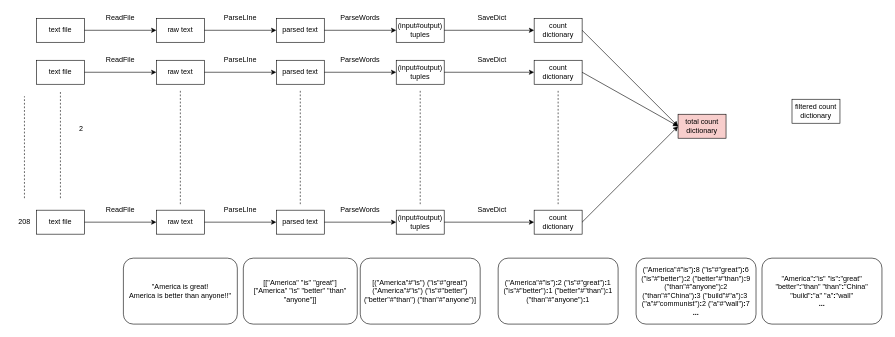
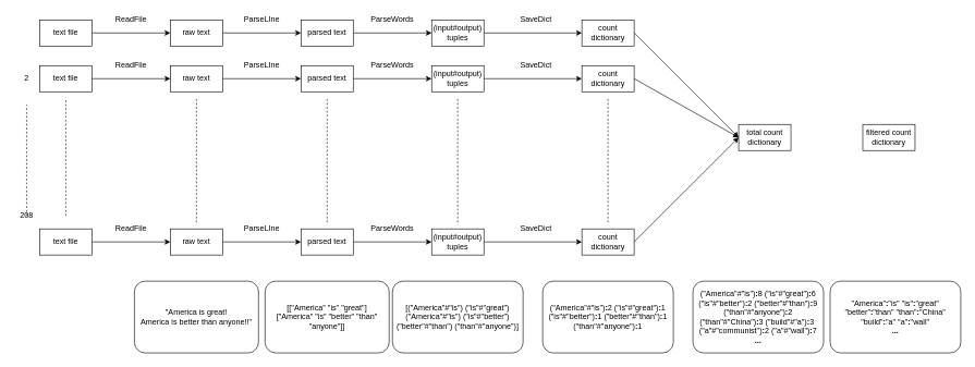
  <mxCell id="0" />
  <mxCell id="1" parent="0" />
  <mxCell id="2" value="text file" style="rounded=0;whiteSpace=wrap;html=1;" parent="1" vertex="1"><mxGeometry x="60" y="30" width="80" height="40" as="geometry" /></mxCell>
  <mxCell id="3" value="parsed text" style="rounded=0;whiteSpace=wrap;html=1;" parent="1" vertex="1"><mxGeometry x="460" y="30" width="80" height="40" as="geometry" /></mxCell>
  <mxCell id="4" value="raw text" style="rounded=0;whiteSpace=wrap;html=1;" parent="1" vertex="1"><mxGeometry x="260" y="30" width="80" height="40" as="geometry" /></mxCell>
  <mxCell id="5" value="(input#output) tuples" style="rounded=0;whiteSpace=wrap;html=1;" parent="1" vertex="1"><mxGeometry x="660" y="30" width="80" height="40" as="geometry" /></mxCell>
  <mxCell id="6" value="count dictionary" style="rounded=0;whiteSpace=wrap;html=1;" parent="1" vertex="1"><mxGeometry x="890" y="30" width="80" height="40" as="geometry" /></mxCell>
  <mxCell id="7" value="" style="endArrow=classic;html=1;exitX=1;exitY=0.5;exitDx=0;exitDy=0;entryX=0;entryY=0.5;entryDx=0;entryDy=0;" parent="1" source="2" target="4" edge="1"><mxGeometry width="50" height="50" relative="1" as="geometry"><mxPoint x="540" y="290" as="sourcePoint" /><mxPoint x="590" y="240" as="targetPoint" /></mxGeometry></mxCell>
  <mxCell id="8" value="" style="endArrow=classic;html=1;exitX=1;exitY=0.5;exitDx=0;exitDy=0;entryX=0;entryY=0.5;entryDx=0;entryDy=0;" parent="1" source="4" target="3" edge="1"><mxGeometry width="50" height="50" relative="1" as="geometry"><mxPoint x="540" y="290" as="sourcePoint" /><mxPoint x="590" y="240" as="targetPoint" /></mxGeometry></mxCell>
  <mxCell id="9" value="" style="endArrow=classic;html=1;exitX=1;exitY=0.5;exitDx=0;exitDy=0;entryX=0;entryY=0.5;entryDx=0;entryDy=0;" parent="1" source="3" target="5" edge="1"><mxGeometry width="50" height="50" relative="1" as="geometry"><mxPoint x="540" y="290" as="sourcePoint" /><mxPoint x="590" y="240" as="targetPoint" /></mxGeometry></mxCell>
  <mxCell id="10" value="" style="endArrow=classic;html=1;exitX=1;exitY=0.5;exitDx=0;exitDy=0;entryX=0;entryY=0.5;entryDx=0;entryDy=0;" parent="1" source="5" target="6" edge="1"><mxGeometry width="50" height="50" relative="1" as="geometry"><mxPoint x="540" y="290" as="sourcePoint" /><mxPoint x="590" y="240" as="targetPoint" /></mxGeometry></mxCell>
  <mxCell id="11" value="ReadFile" style="text;html=1;strokeColor=none;fillColor=none;align=center;verticalAlign=middle;whiteSpace=wrap;rounded=0;" parent="1" vertex="1"><mxGeometry x="180" y="20" width="40" height="20" as="geometry" /></mxCell>
  <mxCell id="12" value="ParseLIne" style="text;html=1;strokeColor=none;fillColor=none;align=center;verticalAlign=middle;whiteSpace=wrap;rounded=0;" parent="1" vertex="1"><mxGeometry x="380" y="20" width="40" height="20" as="geometry" /></mxCell>
  <mxCell id="13" value="ParseWords" style="text;html=1;strokeColor=none;fillColor=none;align=center;verticalAlign=middle;whiteSpace=wrap;rounded=0;" parent="1" vertex="1"><mxGeometry x="580" y="20" width="40" height="20" as="geometry" /></mxCell>
- <mxCell id="14" value="total count dictionary" style="rounded=0;whiteSpace=wrap;html=1;fillColor=#f8cecc;" parent="1" vertex="1"><mxGeometry x="1130" y="190" width="80" height="40" as="geometry" /></mxCell>
- <mxCell id="15" value="filtered count dictionary" style="rounded=0;whiteSpace=wrap;html=1;" parent="1" vertex="1"><mxGeometry x="1320" y="165" width="80" height="40" as="geometry" /></mxCell>
+ <mxCell id="14" value="total count dictionary" style="rounded=0;whiteSpace=wrap;html=1;" parent="1" vertex="1"><mxGeometry x="1130" y="190" width="80" height="40" as="geometry" /></mxCell>
+ <mxCell id="15" value="filtered count dictionary" style="rounded=0;whiteSpace=wrap;html=1;" parent="1" vertex="1"><mxGeometry x="1320" y="190" width="80" height="40" as="geometry" /></mxCell>
  <mxCell id="16" value="SaveDict" style="text;html=1;strokeColor=none;fillColor=none;align=center;verticalAlign=middle;whiteSpace=wrap;rounded=0;" parent="1" vertex="1"><mxGeometry x="800" y="20" width="40" height="20" as="geometry" /></mxCell>
  <mxCell id="17" value="" style="endArrow=classic;html=1;exitX=1;exitY=0.5;exitDx=0;exitDy=0;entryX=0;entryY=0.5;entryDx=0;entryDy=0;" parent="1" source="6" target="14" edge="1"><mxGeometry width="50" height="50" relative="1" as="geometry"><mxPoint x="960" y="290" as="sourcePoint" /><mxPoint x="1010" y="240" as="targetPoint" /></mxGeometry></mxCell>
  <mxCell id="18" value="text file" style="rounded=0;whiteSpace=wrap;html=1;" parent="1" vertex="1"><mxGeometry x="60" y="100" width="80" height="40" as="geometry" /></mxCell>
  <mxCell id="19" value="parsed text" style="rounded=0;whiteSpace=wrap;html=1;" parent="1" vertex="1"><mxGeometry x="460" y="100" width="80" height="40" as="geometry" /></mxCell>
  <mxCell id="20" value="raw text" style="rounded=0;whiteSpace=wrap;html=1;" parent="1" vertex="1"><mxGeometry x="260" y="100" width="80" height="40" as="geometry" /></mxCell>
  <mxCell id="21" value="(input#output) tuples" style="rounded=0;whiteSpace=wrap;html=1;" parent="1" vertex="1"><mxGeometry x="660" y="100" width="80" height="40" as="geometry" /></mxCell>
  <mxCell id="22" value="count dictionary" style="rounded=0;whiteSpace=wrap;html=1;" parent="1" vertex="1"><mxGeometry x="890" y="100" width="80" height="40" as="geometry" /></mxCell>
  <mxCell id="23" value="" style="endArrow=classic;html=1;exitX=1;exitY=0.5;exitDx=0;exitDy=0;entryX=0;entryY=0.5;entryDx=0;entryDy=0;" parent="1" source="18" target="20" edge="1"><mxGeometry width="50" height="50" relative="1" as="geometry"><mxPoint x="540" y="360" as="sourcePoint" /><mxPoint x="590" y="310" as="targetPoint" /></mxGeometry></mxCell>
  <mxCell id="24" value="" style="endArrow=classic;html=1;exitX=1;exitY=0.5;exitDx=0;exitDy=0;entryX=0;entryY=0.5;entryDx=0;entryDy=0;" parent="1" source="20" target="19" edge="1"><mxGeometry width="50" height="50" relative="1" as="geometry"><mxPoint x="540" y="360" as="sourcePoint" /><mxPoint x="590" y="310" as="targetPoint" /></mxGeometry></mxCell>
  <mxCell id="25" value="" style="endArrow=classic;html=1;exitX=1;exitY=0.5;exitDx=0;exitDy=0;entryX=0;entryY=0.5;entryDx=0;entryDy=0;" parent="1" source="19" target="21" edge="1"><mxGeometry width="50" height="50" relative="1" as="geometry"><mxPoint x="540" y="360" as="sourcePoint" /><mxPoint x="590" y="310" as="targetPoint" /></mxGeometry></mxCell>
  <mxCell id="26" value="" style="endArrow=classic;html=1;exitX=1;exitY=0.5;exitDx=0;exitDy=0;entryX=0;entryY=0.5;entryDx=0;entryDy=0;" parent="1" source="21" target="22" edge="1"><mxGeometry width="50" height="50" relative="1" as="geometry"><mxPoint x="540" y="360" as="sourcePoint" /><mxPoint x="590" y="310" as="targetPoint" /></mxGeometry></mxCell>
  <mxCell id="27" value="ReadFile" style="text;html=1;strokeColor=none;fillColor=none;align=center;verticalAlign=middle;whiteSpace=wrap;rounded=0;" parent="1" vertex="1"><mxGeometry x="180" y="90" width="40" height="20" as="geometry" /></mxCell>
  <mxCell id="28" value="ParseLIne" style="text;html=1;strokeColor=none;fillColor=none;align=center;verticalAlign=middle;whiteSpace=wrap;rounded=0;" parent="1" vertex="1"><mxGeometry x="380" y="90" width="40" height="20" as="geometry" /></mxCell>
  <mxCell id="29" value="ParseWords" style="text;html=1;strokeColor=none;fillColor=none;align=center;verticalAlign=middle;whiteSpace=wrap;rounded=0;" parent="1" vertex="1"><mxGeometry x="580" y="90" width="40" height="20" as="geometry" /></mxCell>
  <mxCell id="30" value="SaveDict" style="text;html=1;strokeColor=none;fillColor=none;align=center;verticalAlign=middle;whiteSpace=wrap;rounded=0;" parent="1" vertex="1"><mxGeometry x="800" y="90" width="40" height="20" as="geometry" /></mxCell>
  <mxCell id="31" value="" style="endArrow=classic;html=1;exitX=1;exitY=0.5;exitDx=0;exitDy=0;entryX=0;entryY=0.5;entryDx=0;entryDy=0;" parent="1" source="22" target="14" edge="1"><mxGeometry width="50" height="50" relative="1" as="geometry"><mxPoint x="960" y="360" as="sourcePoint" /><mxPoint x="1130" y="280" as="targetPoint" /></mxGeometry></mxCell>
  <mxCell id="32" value="text file" style="rounded=0;whiteSpace=wrap;html=1;" parent="1" vertex="1"><mxGeometry x="60" y="350" width="80" height="40" as="geometry" /></mxCell>
  <mxCell id="33" value="parsed text" style="rounded=0;whiteSpace=wrap;html=1;" parent="1" vertex="1"><mxGeometry x="460" y="350" width="80" height="40" as="geometry" /></mxCell>
  <mxCell id="34" value="raw text" style="rounded=0;whiteSpace=wrap;html=1;" parent="1" vertex="1"><mxGeometry x="260" y="350" width="80" height="40" as="geometry" /></mxCell>
  <mxCell id="35" value="(input#output) tuples" style="rounded=0;whiteSpace=wrap;html=1;" parent="1" vertex="1"><mxGeometry x="660" y="350" width="80" height="40" as="geometry" /></mxCell>
  <mxCell id="36" value="count dictionary" style="rounded=0;whiteSpace=wrap;html=1;" parent="1" vertex="1"><mxGeometry x="890" y="350" width="80" height="40" as="geometry" /></mxCell>
  <mxCell id="37" value="" style="endArrow=classic;html=1;exitX=1;exitY=0.5;exitDx=0;exitDy=0;entryX=0;entryY=0.5;entryDx=0;entryDy=0;" parent="1" source="32" target="34" edge="1"><mxGeometry width="50" height="50" relative="1" as="geometry"><mxPoint x="540" y="610" as="sourcePoint" /><mxPoint x="590" y="560" as="targetPoint" /></mxGeometry></mxCell>
  <mxCell id="38" value="" style="endArrow=classic;html=1;exitX=1;exitY=0.5;exitDx=0;exitDy=0;entryX=0;entryY=0.5;entryDx=0;entryDy=0;" parent="1" source="34" target="33" edge="1"><mxGeometry width="50" height="50" relative="1" as="geometry"><mxPoint x="540" y="610" as="sourcePoint" /><mxPoint x="590" y="560" as="targetPoint" /></mxGeometry></mxCell>
  <mxCell id="39" value="" style="endArrow=classic;html=1;exitX=1;exitY=0.5;exitDx=0;exitDy=0;entryX=0;entryY=0.5;entryDx=0;entryDy=0;" parent="1" source="33" target="35" edge="1"><mxGeometry width="50" height="50" relative="1" as="geometry"><mxPoint x="540" y="610" as="sourcePoint" /><mxPoint x="590" y="560" as="targetPoint" /></mxGeometry></mxCell>
  <mxCell id="40" value="" style="endArrow=classic;html=1;exitX=1;exitY=0.5;exitDx=0;exitDy=0;entryX=0;entryY=0.5;entryDx=0;entryDy=0;" parent="1" source="35" target="36" edge="1"><mxGeometry width="50" height="50" relative="1" as="geometry"><mxPoint x="540" y="610" as="sourcePoint" /><mxPoint x="590" y="560" as="targetPoint" /></mxGeometry></mxCell>
  <mxCell id="41" value="ReadFile" style="text;html=1;strokeColor=none;fillColor=none;align=center;verticalAlign=middle;whiteSpace=wrap;rounded=0;" parent="1" vertex="1"><mxGeometry x="180" y="340" width="40" height="20" as="geometry" /></mxCell>
  <mxCell id="42" value="ParseLIne" style="text;html=1;strokeColor=none;fillColor=none;align=center;verticalAlign=middle;whiteSpace=wrap;rounded=0;" parent="1" vertex="1"><mxGeometry x="380" y="340" width="40" height="20" as="geometry" /></mxCell>
  <mxCell id="43" value="ParseWords" style="text;html=1;strokeColor=none;fillColor=none;align=center;verticalAlign=middle;whiteSpace=wrap;rounded=0;" parent="1" vertex="1"><mxGeometry x="580" y="340" width="40" height="20" as="geometry" /></mxCell>
  <mxCell id="44" value="SaveDict" style="text;html=1;strokeColor=none;fillColor=none;align=center;verticalAlign=middle;whiteSpace=wrap;rounded=0;" parent="1" vertex="1"><mxGeometry x="790" y="333" width="60" height="34" as="geometry" /></mxCell>
  <mxCell id="45" value="&lt;br&gt;" style="text;html=1;align=center;verticalAlign=middle;resizable=0;points=[];autosize=1;" parent="44" vertex="1"><mxGeometry x="30" y="14" width="20" height="20" as="geometry" /></mxCell>
  <mxCell id="46" value="" style="endArrow=classic;html=1;exitX=1;exitY=0.5;exitDx=0;exitDy=0;entryX=0;entryY=0.5;entryDx=0;entryDy=0;" parent="1" source="36" target="14" edge="1"><mxGeometry width="50" height="50" relative="1" as="geometry"><mxPoint x="960" y="550" as="sourcePoint" /><mxPoint x="1130" y="470" as="targetPoint" /></mxGeometry></mxCell>
  <mxCell id="47" value="" style="endArrow=none;dashed=1;html=1;" parent="1" edge="1"><mxGeometry width="50" height="50" relative="1" as="geometry"><mxPoint x="100" y="330" as="sourcePoint" /><mxPoint x="100" y="150" as="targetPoint" /></mxGeometry></mxCell>
  <mxCell id="48" value="" style="endArrow=none;dashed=1;html=1;" parent="1" edge="1"><mxGeometry width="50" height="50" relative="1" as="geometry"><mxPoint x="300" y="340" as="sourcePoint" /><mxPoint x="300" y="150" as="targetPoint" /></mxGeometry></mxCell>
  <mxCell id="49" value="" style="endArrow=none;dashed=1;html=1;" parent="1" edge="1"><mxGeometry width="50" height="50" relative="1" as="geometry"><mxPoint x="500" y="340" as="sourcePoint" /><mxPoint x="500" y="150" as="targetPoint" /></mxGeometry></mxCell>
  <mxCell id="50" value="" style="endArrow=none;dashed=1;html=1;" parent="1" edge="1"><mxGeometry width="50" height="50" relative="1" as="geometry"><mxPoint x="700" y="340" as="sourcePoint" /><mxPoint x="700" y="150" as="targetPoint" /></mxGeometry></mxCell>
  <mxCell id="51" value="" style="endArrow=none;dashed=1;html=1;" parent="1" edge="1"><mxGeometry width="50" height="50" relative="1" as="geometry"><mxPoint x="930" y="340" as="sourcePoint" /><mxPoint x="930" y="150" as="targetPoint" /></mxGeometry></mxCell>
- <mxCell id="52" value="2" style="text;html=1;strokeColor=none;fillColor=none;align=center;verticalAlign=middle;whiteSpace=wrap;rounded=0;" parent="1" vertex="1"><mxGeometry x="115" y="205" width="40" height="20" as="geometry" /></mxCell>
- <mxCell id="53" value="208" style="text;html=1;strokeColor=none;fillColor=none;align=center;verticalAlign=middle;whiteSpace=wrap;rounded=0;" parent="1" vertex="1"><mxGeometry y="360" width="40" height="20" as="geometry" x="20" /></mxCell>
+ <mxCell id="52" value="2" style="text;html=1;strokeColor=none;fillColor=none;align=center;verticalAlign=middle;whiteSpace=wrap;rounded=0;" parent="1" vertex="1"><mxGeometry y="110" width="40" height="20" as="geometry" x="20" /></mxCell>
+ <mxCell id="53" value="208" style="text;html=1;strokeColor=none;fillColor=none;align=center;verticalAlign=middle;whiteSpace=wrap;rounded=0;" parent="1" vertex="1"><mxGeometry x="20" y="320" width="40" height="20" as="geometry" /></mxCell>
  <mxCell id="54" value="" style="endArrow=none;dashed=1;html=1;" parent="1" edge="1"><mxGeometry width="50" height="50" relative="1" as="geometry"><mxPoint x="40" y="330" as="sourcePoint" /><mxPoint x="40" y="160" as="targetPoint" /></mxGeometry></mxCell>
  <mxCell id="55" value="&quot;America is great!&lt;br&gt;America is better than anyone!!&quot;" style="rounded=1;whiteSpace=wrap;html=1;" parent="1" vertex="1"><mxGeometry x="205" y="430" width="190" height="110" as="geometry" /></mxCell>
  <mxCell id="56" value="[[&quot;America&quot; &quot;is&quot; &quot;great&quot;]&lt;br&gt;[&quot;America&quot; &quot;is&quot; &quot;better&quot; &quot;than&quot; &quot;anyone&quot;]]" style="rounded=1;whiteSpace=wrap;html=1;" parent="1" vertex="1"><mxGeometry x="405" y="430" width="190" height="110" as="geometry" /></mxCell>
  <mxCell id="57" value="[(&quot;America&quot;#&quot;is&quot;) (&quot;is&quot;#&quot;great&quot;) (&quot;America&quot;#&quot;is&quot;) (&quot;is&quot;#&quot;better&quot;) (&quot;better&quot;#&quot;than&quot;) (&quot;than&quot;#&quot;anyone&quot;)]" style="rounded=1;whiteSpace=wrap;html=1;" parent="1" vertex="1"><mxGeometry x="600" y="430" width="200" height="110" as="geometry" /></mxCell>
  <mxCell id="58" value="(&quot;America&quot;#&quot;is&quot;)&lt;b&gt;:&lt;/b&gt;2 (&quot;is&quot;#&quot;great&quot;)&lt;b&gt;:&lt;/b&gt;1 (&quot;is&quot;#&quot;better&quot;)&lt;b&gt;:&lt;/b&gt;1 (&quot;better&quot;#&quot;than&quot;)&lt;b&gt;:&lt;/b&gt;1 (&quot;than&quot;#&quot;anyone&quot;)&lt;b&gt;:&lt;/b&gt;1" style="rounded=1;whiteSpace=wrap;html=1;" parent="1" vertex="1"><mxGeometry x="830" y="430" width="200" height="110" as="geometry" /></mxCell>
  <mxCell id="59" value="(&quot;America&quot;#&quot;is&quot;)&lt;b&gt;:&lt;/b&gt;8 (&quot;is&quot;#&quot;great&quot;)&lt;b&gt;:&lt;/b&gt;6 (&quot;is&quot;#&quot;better&quot;)&lt;b&gt;:&lt;/b&gt;2 (&quot;better&quot;#&quot;than&quot;)&lt;b&gt;:&lt;/b&gt;9 (&quot;than&quot;#&quot;anyone&quot;)&lt;b&gt;:&lt;/b&gt;2 (&quot;than&quot;#&quot;China&quot;)&lt;b&gt;:&lt;/b&gt;3 (&quot;build&quot;#&quot;a&quot;)&lt;b&gt;:&lt;/b&gt;3&amp;nbsp;&lt;br&gt;(&quot;a&quot;#&quot;communist&quot;)&lt;b&gt;:&lt;/b&gt;2 (&quot;a&quot;#&quot;wall&quot;)&lt;b&gt;:&lt;/b&gt;7&lt;br&gt;&lt;b&gt;...&lt;/b&gt;" style="rounded=1;whiteSpace=wrap;html=1;" parent="1" vertex="1"><mxGeometry x="1060" y="430" width="200" height="110" as="geometry" /></mxCell>
  <mxCell id="60" value="&quot;America&quot;&lt;b&gt;:&lt;/b&gt;&quot;is&quot; &quot;is&quot;&lt;b&gt;:&lt;/b&gt;&quot;great&quot; &quot;better&quot;&lt;b&gt;:&lt;/b&gt;&quot;than&quot; &quot;than&quot;&lt;b&gt;:&lt;/b&gt;&quot;China&quot; &quot;build&quot;&lt;b&gt;:&lt;/b&gt;&quot;a&quot; &quot;a&quot;&lt;b&gt;:&lt;/b&gt;&quot;wall&quot;&lt;br&gt;&lt;b&gt;...&lt;/b&gt;" style="rounded=1;whiteSpace=wrap;html=1;" parent="1" vertex="1"><mxGeometry x="1270" y="430" width="200" height="110" as="geometry" /></mxCell>
